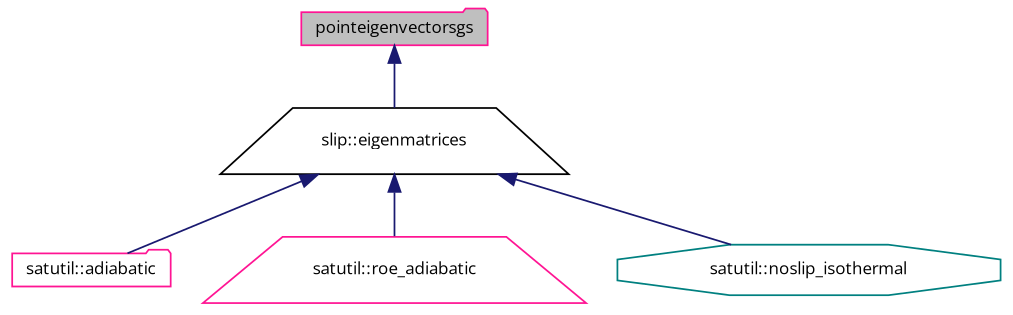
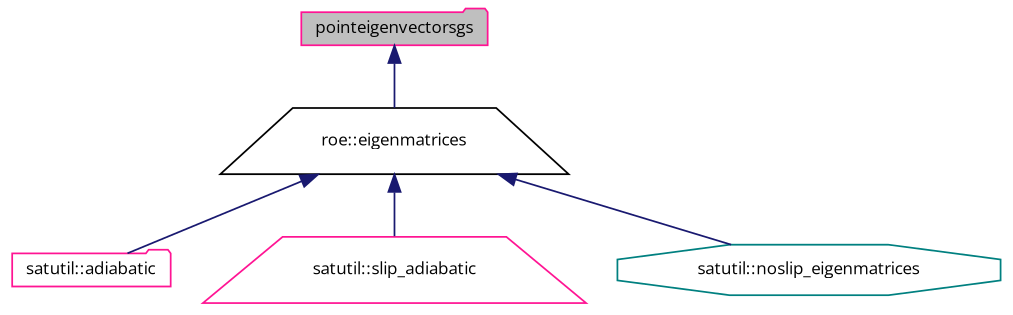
  digraph {
    fontname="Open Sans"
    rankdir=TB
    node [color=deeppink fontname="Open Sans" fontsize=10 shape=folder]
    edge [color=midnightblue dir=back fontname="Open Sans" fontsize=10 labelfontname=Helvetica labelfontsize=10 style=solid]
    n1 [fillcolor=grey75 fontcolor=black height=0.2 label=pointeigenvectorsgs style=filled width=0.4]
-   n2 [color=black height=0.2 label="slip::eigenmatrices" shape=trapezium width=0.4]
+   n2 [color=black height=0.2 label="roe::eigenmatrices" shape=trapezium width=0.4]
    n3 [height=0.2 label="satutil::adiabatic" width=0.4]
-   n4 [height=0.2 label="satutil::roe_adiabatic" shape=trapezium width=0.4]
-   n5 [color=teal height=0.2 label="satutil::noslip_isothermal" shape=octagon width=0.4]
+   n4 [height=0.2 label="satutil::slip_adiabatic" shape=trapezium width=0.4]
+   n5 [color=teal height=0.2 label="satutil::noslip_eigenmatrices" shape=octagon width=0.4]
    n1 -> n2
    n2 -> n3
    n2 -> n4
    n2 -> n5
  }
